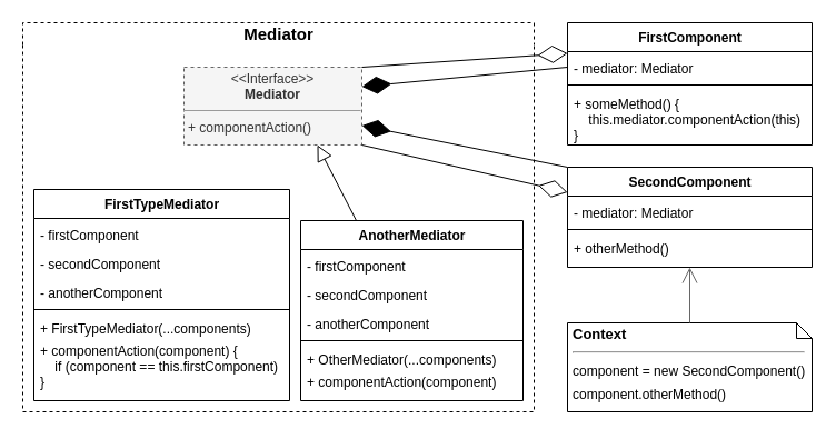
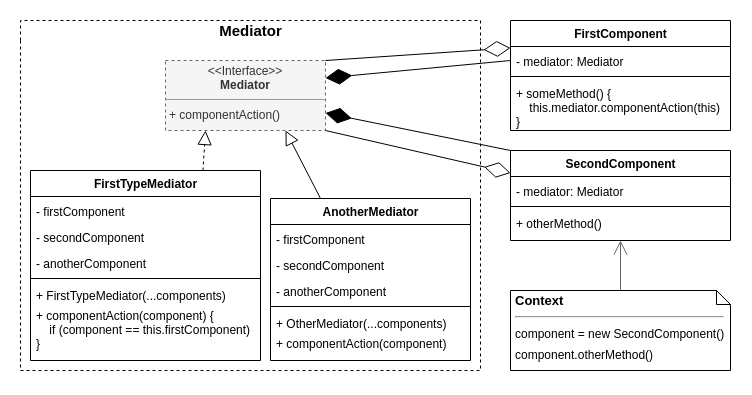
  <mxCell id="0" />
  <mxCell id="1" parent="0" />
  <mxCell id="2" value="Mediator" style="swimlane;html=1;horizontal=1;startSize=20;fillColor=none;strokeColor=#000000;rounded=0;comic=0;fontSize=15;dashed=1;swimlaneLine=0;shadow=0;glass=0;perimeterSpacing=0;labelBackgroundColor=none;collapsible=0;" vertex="1" parent="1"><mxGeometry x="20" y="20" width="460" height="350" as="geometry"><mxRectangle x="110" y="60" width="100" height="20" as="alternateBounds" /></mxGeometry></mxCell>
  <mxCell id="3" value="&lt;p style=&quot;margin: 4px 0px 0px ; text-align: center ; line-height: 120%&quot;&gt;&lt;span&gt;&amp;lt;&amp;lt;Interface&amp;gt;&amp;gt;&lt;/span&gt;&lt;br&gt;&lt;b&gt;Mediator&lt;/b&gt;&lt;/p&gt;&lt;hr size=&quot;1&quot;&gt;&lt;p style=&quot;margin: 0px 0px 0px 4px ; line-height: 160%&quot;&gt;+ componentAction()&lt;br&gt;&lt;/p&gt;" style="verticalAlign=top;align=left;overflow=fill;fontSize=12;fontFamily=Helvetica;html=1;rounded=0;shadow=0;glass=0;comic=0;labelBackgroundColor=none;labelBorderColor=none;imageAspect=1;noLabel=0;portConstraintRotation=0;snapToPoint=0;container=1;dropTarget=1;collapsible=0;autosize=0;spacingLeft=0;spacingRight=0;fontStyle=0;fillColor=#f5f5f5;strokeColor=#666666;fontColor=#333333;dashed=1;" vertex="1" parent="2"><mxGeometry x="145" y="40" width="160" height="70" as="geometry" /></mxCell>
  <mxCell id="4" value="AnotherMediator" style="swimlane;fontStyle=1;align=center;verticalAlign=top;childLayout=stackLayout;horizontal=1;startSize=26;horizontalStack=0;resizeParent=1;resizeParentMax=0;resizeLast=0;collapsible=0;marginBottom=0;rounded=0;shadow=0;glass=0;comic=0;strokeWidth=1;fontSize=12;labelBackgroundColor=none;fillColor=#ffffff;html=1;" vertex="1" parent="2"><mxGeometry x="250" y="178" width="200" height="162" as="geometry" /></mxCell>
  <mxCell id="5" value="- firstComponent" style="text;strokeColor=none;fillColor=none;align=left;verticalAlign=top;spacingLeft=4;spacingRight=4;overflow=hidden;rotatable=0;points=[[0,0.5],[1,0.5]];portConstraint=eastwest;spacingTop=2;" vertex="1" parent="4"><mxGeometry y="26" width="200" height="26" as="geometry" /></mxCell>
  <mxCell id="6" value="- secondComponent" style="text;strokeColor=none;fillColor=none;align=left;verticalAlign=top;spacingLeft=4;spacingRight=4;overflow=hidden;rotatable=0;points=[[0,0.5],[1,0.5]];portConstraint=eastwest;spacingTop=2;" vertex="1" parent="4"><mxGeometry y="52" width="200" height="26" as="geometry" /></mxCell>
  <mxCell id="7" value="- anotherComponent" style="text;strokeColor=none;fillColor=none;align=left;verticalAlign=top;spacingLeft=4;spacingRight=4;overflow=hidden;rotatable=0;points=[[0,0.5],[1,0.5]];portConstraint=eastwest;spacingTop=2;" vertex="1" parent="4"><mxGeometry y="78" width="200" height="26" as="geometry" /></mxCell>
  <mxCell id="8" value="" style="line;strokeWidth=1;fillColor=none;align=left;verticalAlign=middle;spacingTop=-1;spacingLeft=3;spacingRight=3;rotatable=0;labelPosition=right;points=[];portConstraint=eastwest;" vertex="1" parent="4"><mxGeometry y="104" width="200" height="8" as="geometry" /></mxCell>
  <mxCell id="9" value="+ OtherMediator(...components)" style="text;strokeColor=none;fillColor=none;align=left;verticalAlign=top;spacingLeft=4;spacingRight=4;overflow=hidden;rotatable=0;points=[[0,0.5],[1,0.5]];portConstraint=eastwest;" vertex="1" parent="4"><mxGeometry y="112" width="200" height="20" as="geometry" /></mxCell>
  <mxCell id="10" value="+ componentAction(component)" style="text;strokeColor=none;fillColor=none;align=left;verticalAlign=top;spacingLeft=4;spacingRight=4;overflow=hidden;rotatable=0;points=[[0,0.5],[1,0.5]];portConstraint=eastwest;" vertex="1" parent="4"><mxGeometry y="132" width="200" height="30" as="geometry" /></mxCell>
  <mxCell id="11" value="FirstTypeMediator" style="swimlane;fontStyle=1;align=center;verticalAlign=top;childLayout=stackLayout;horizontal=1;startSize=26;horizontalStack=0;resizeParent=1;resizeParentMax=0;resizeLast=0;collapsible=0;marginBottom=0;rounded=0;shadow=0;glass=0;comic=0;strokeWidth=1;fontSize=12;labelBackgroundColor=none;fillColor=#ffffff;html=1;" vertex="1" parent="2"><mxGeometry x="10" y="150" width="230" height="190" as="geometry" /></mxCell>
  <mxCell id="12" value="- firstComponent" style="text;strokeColor=none;fillColor=none;align=left;verticalAlign=top;spacingLeft=4;spacingRight=4;overflow=hidden;rotatable=0;points=[[0,0.5],[1,0.5]];portConstraint=eastwest;spacingTop=2;" vertex="1" parent="11"><mxGeometry y="26" width="230" height="26" as="geometry" /></mxCell>
  <mxCell id="13" value="- secondComponent" style="text;strokeColor=none;fillColor=none;align=left;verticalAlign=top;spacingLeft=4;spacingRight=4;overflow=hidden;rotatable=0;points=[[0,0.5],[1,0.5]];portConstraint=eastwest;spacingTop=2;" vertex="1" parent="11"><mxGeometry y="52" width="230" height="26" as="geometry" /></mxCell>
  <mxCell id="14" value="- anotherComponent" style="text;strokeColor=none;fillColor=none;align=left;verticalAlign=top;spacingLeft=4;spacingRight=4;overflow=hidden;rotatable=0;points=[[0,0.5],[1,0.5]];portConstraint=eastwest;spacingTop=2;" vertex="1" parent="11"><mxGeometry y="78" width="230" height="26" as="geometry" /></mxCell>
  <mxCell id="15" value="" style="line;strokeWidth=1;fillColor=none;align=left;verticalAlign=middle;spacingTop=-1;spacingLeft=3;spacingRight=3;rotatable=0;labelPosition=right;points=[];portConstraint=eastwest;" vertex="1" parent="11"><mxGeometry y="104" width="230" height="8" as="geometry" /></mxCell>
  <mxCell id="16" value="+ FirstTypeMediator(...components)" style="text;strokeColor=none;fillColor=none;align=left;verticalAlign=top;spacingLeft=4;spacingRight=4;overflow=hidden;rotatable=0;points=[[0,0.5],[1,0.5]];portConstraint=eastwest;" vertex="1" parent="11"><mxGeometry y="112" width="230" height="20" as="geometry" /></mxCell>
  <mxCell id="17" value="+ componentAction(component) {&#10;    if (component == this.firstComponent)&#10;}" style="text;strokeColor=none;fillColor=none;align=left;verticalAlign=top;spacingLeft=4;spacingRight=4;overflow=hidden;rotatable=0;points=[[0,0.5],[1,0.5]];portConstraint=eastwest;" vertex="1" parent="11"><mxGeometry y="132" width="230" height="58" as="geometry" /></mxCell>
+ <mxCell id="18" value="" style="endArrow=block;dashed=1;endFill=0;endSize=12;html=1;entryX=0.25;entryY=1;entryDx=0;entryDy=0;exitX=0.75;exitY=0;exitDx=0;exitDy=0;" edge="1" parent="2" source="11" target="3"><mxGeometry width="160" relative="1" as="geometry"><mxPoint x="50" y="100" as="sourcePoint" /><mxPoint x="420" y="-130" as="targetPoint" /></mxGeometry></mxCell>
  <mxCell id="19" value="" style="endArrow=block;dashed=0;endFill=0;endSize=12;html=1;entryX=0.75;entryY=1;entryDx=0;entryDy=0;exitX=0.25;exitY=0;exitDx=0;exitDy=0;" edge="1" parent="2" source="4" target="3"><mxGeometry width="160" relative="1" as="geometry"><mxPoint x="330" y="120" as="sourcePoint" /><mxPoint x="430" y="150" as="targetPoint" /></mxGeometry></mxCell>
  <mxCell id="20" value="" style="endArrow=diamondThin;endFill=0;endSize=24;html=1;strokeColor=#000000;entryX=0;entryY=0.25;entryDx=0;entryDy=0;exitX=1;exitY=0;exitDx=0;exitDy=0;" edge="1" parent="1" source="3" target="26"><mxGeometry width="160" relative="1" as="geometry"><mxPoint x="360" y="-5810" as="sourcePoint" /><mxPoint x="410" y="-5700" as="targetPoint" /></mxGeometry></mxCell>
  <mxCell id="21" value="" style="endArrow=diamondThin;endFill=0;endSize=24;html=1;strokeColor=#000000;entryX=0;entryY=0.25;entryDx=0;entryDy=0;exitX=1;exitY=1;exitDx=0;exitDy=0;" edge="1" parent="1" source="3" target="30"><mxGeometry width="160" relative="1" as="geometry"><mxPoint x="250" y="-5700" as="sourcePoint" /><mxPoint x="410" y="-5700" as="targetPoint" /></mxGeometry></mxCell>
  <mxCell id="22" value="&lt;p style=&quot;line-height: 20%&quot;&gt;Context&lt;br&gt;&lt;/p&gt;&lt;hr&gt;&lt;span style=&quot;font-size: 12px ; font-weight: 400 ; line-height: 170%&quot;&gt;component = new SecondComponent()&lt;br&gt;component.otherMethod()&lt;br&gt;&lt;/span&gt;&lt;br&gt;&lt;p&gt;&lt;/p&gt;" style="shape=note;size=14;verticalAlign=top;align=left;spacingTop=-13;rounded=0;shadow=0;glass=0;comic=0;strokeColor=#000000;fillColor=none;fontSize=13;fontStyle=1;labelBorderColor=none;whiteSpace=wrap;html=1;spacingLeft=0;spacingBottom=0;spacingRight=0;spacing=5;labelBackgroundColor=none;" vertex="1" parent="1"><mxGeometry x="510" y="290" width="220" height="80" as="geometry" /></mxCell>
  <mxCell id="23" value="" style="endArrow=diamondThin;endFill=1;endSize=24;html=1;strokeColor=#000000;entryX=1;entryY=0.75;entryDx=0;entryDy=0;exitX=0;exitY=0;exitDx=0;exitDy=0;" edge="1" parent="1" source="30" target="3"><mxGeometry width="160" relative="1" as="geometry"><mxPoint x="270" y="-5730" as="sourcePoint" /><mxPoint x="430" y="-5730" as="targetPoint" /></mxGeometry></mxCell>
  <mxCell id="24" value="" style="endArrow=diamondThin;endFill=1;endSize=24;html=1;strokeColor=#000000;entryX=1;entryY=0.25;entryDx=0;entryDy=0;" edge="1" parent="1" target="3"><mxGeometry width="160" relative="1" as="geometry"><mxPoint x="510" y="60" as="sourcePoint" /><mxPoint x="430" y="-5730" as="targetPoint" /></mxGeometry></mxCell>
  <mxCell id="25" value="" style="endArrow=open;endFill=1;endSize=12;html=1;exitX=0.5;exitY=0;exitDx=0;exitDy=0;exitPerimeter=0;strokeColor=#666666;" edge="1" parent="1" source="22" target="33"><mxGeometry width="160" relative="1" as="geometry"><mxPoint x="340" y="-5800" as="sourcePoint" /><mxPoint x="500" y="-5800" as="targetPoint" /></mxGeometry></mxCell>
  <mxCell id="26" value="FirstComponent" style="swimlane;fontStyle=1;align=center;verticalAlign=top;childLayout=stackLayout;horizontal=1;startSize=26;horizontalStack=0;resizeParent=1;resizeParentMax=0;resizeLast=0;collapsible=0;marginBottom=0;rounded=0;shadow=0;glass=0;comic=0;strokeWidth=1;fontSize=12;labelBackgroundColor=none;fillColor=#ffffff;html=1;" vertex="1" parent="1"><mxGeometry x="510" y="20" width="220" height="110" as="geometry" /></mxCell>
  <mxCell id="27" value="- mediator: Mediator" style="text;strokeColor=none;fillColor=none;align=left;verticalAlign=top;spacingLeft=4;spacingRight=4;overflow=hidden;rotatable=0;points=[[0,0.5],[1,0.5]];portConstraint=eastwest;spacingTop=2;" vertex="1" parent="26"><mxGeometry y="26" width="220" height="26" as="geometry" /></mxCell>
  <mxCell id="28" value="" style="line;strokeWidth=1;fillColor=none;align=left;verticalAlign=middle;spacingTop=-1;spacingLeft=3;spacingRight=3;rotatable=0;labelPosition=right;points=[];portConstraint=eastwest;" vertex="1" parent="26"><mxGeometry y="52" width="220" height="8" as="geometry" /></mxCell>
  <mxCell id="29" value="+ someMethod() {&#10;    this.mediator.componentAction(this)&#10;}" style="text;strokeColor=none;fillColor=none;align=left;verticalAlign=top;spacingLeft=4;spacingRight=4;overflow=hidden;rotatable=0;points=[[0,0.5],[1,0.5]];portConstraint=eastwest;" vertex="1" parent="26"><mxGeometry y="60" width="220" height="50" as="geometry" /></mxCell>
  <mxCell id="30" value="SecondComponent" style="swimlane;fontStyle=1;align=center;verticalAlign=top;childLayout=stackLayout;horizontal=1;startSize=26;horizontalStack=0;resizeParent=1;resizeParentMax=0;resizeLast=0;collapsible=0;marginBottom=0;rounded=0;shadow=0;glass=0;comic=0;strokeWidth=1;fontSize=12;labelBackgroundColor=none;fillColor=#ffffff;html=1;" vertex="1" parent="1"><mxGeometry x="510" y="150" width="220" height="90" as="geometry" /></mxCell>
  <mxCell id="31" value="- mediator: Mediator" style="text;strokeColor=none;fillColor=none;align=left;verticalAlign=top;spacingLeft=4;spacingRight=4;overflow=hidden;rotatable=0;points=[[0,0.5],[1,0.5]];portConstraint=eastwest;spacingTop=2;" vertex="1" parent="30"><mxGeometry y="26" width="220" height="26" as="geometry" /></mxCell>
  <mxCell id="32" value="" style="line;strokeWidth=1;fillColor=none;align=left;verticalAlign=middle;spacingTop=-1;spacingLeft=3;spacingRight=3;rotatable=0;labelPosition=right;points=[];portConstraint=eastwest;" vertex="1" parent="30"><mxGeometry y="52" width="220" height="8" as="geometry" /></mxCell>
  <mxCell id="33" value="+ otherMethod()" style="text;strokeColor=none;fillColor=none;align=left;verticalAlign=top;spacingLeft=4;spacingRight=4;overflow=hidden;rotatable=0;points=[[0,0.5],[1,0.5]];portConstraint=eastwest;" vertex="1" parent="30"><mxGeometry y="60" width="220" height="30" as="geometry" /></mxCell>
